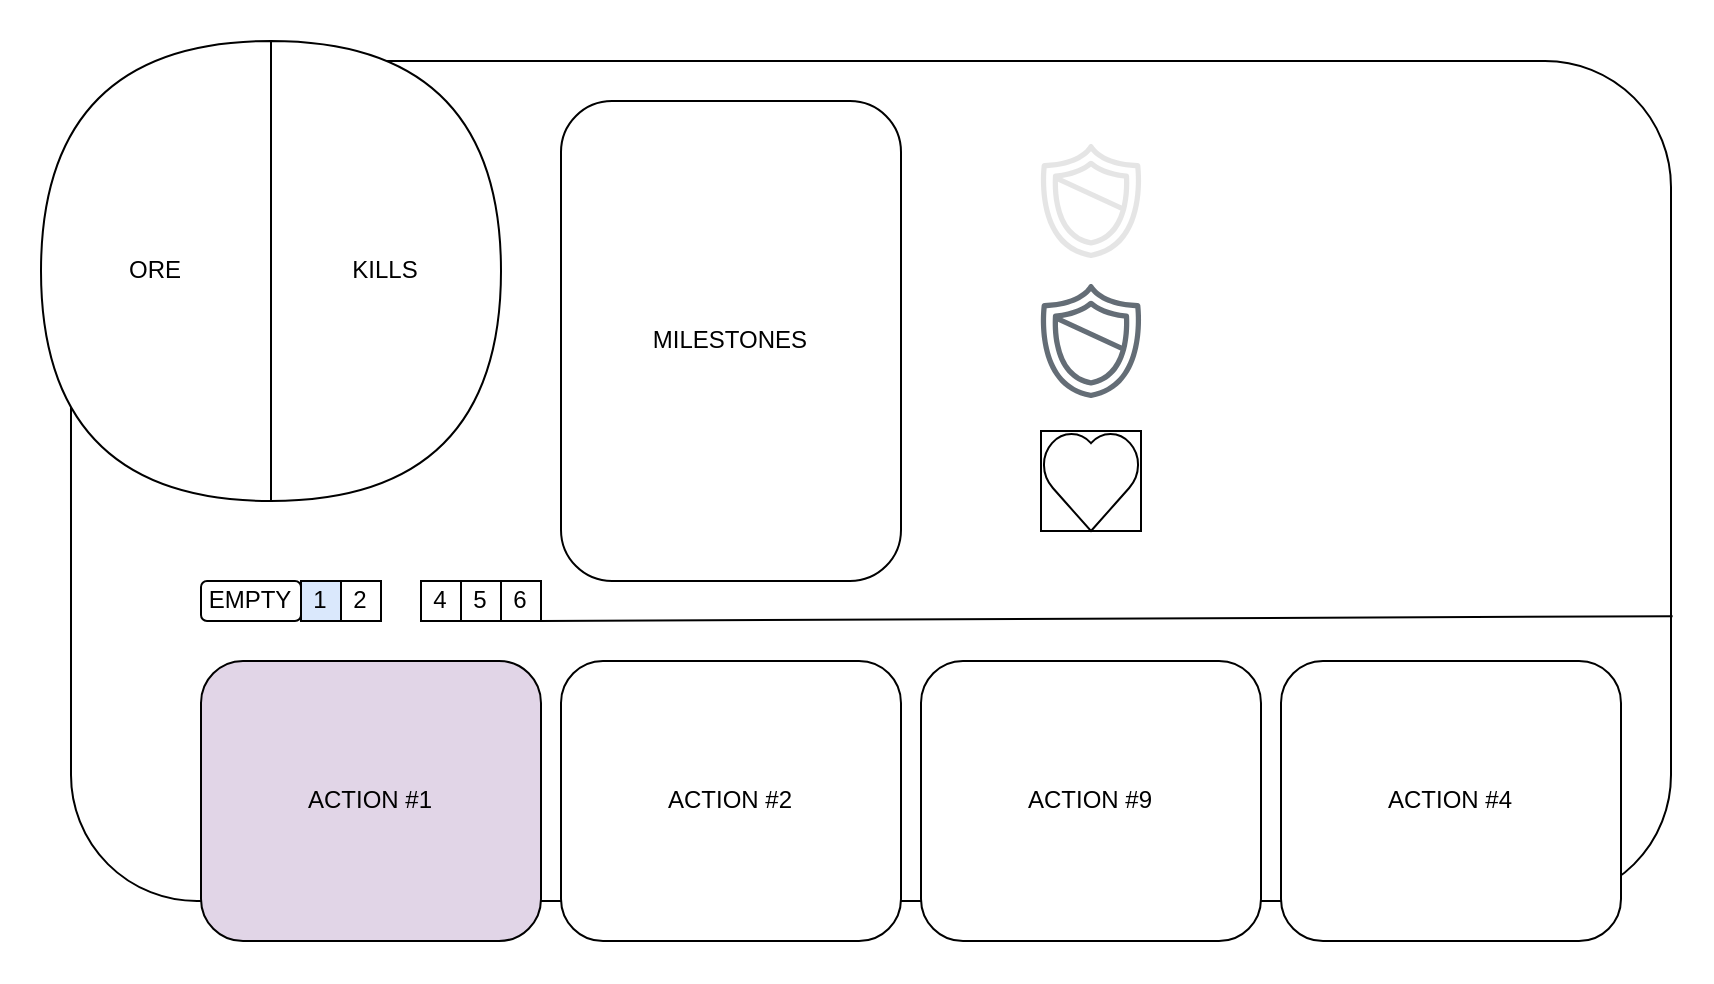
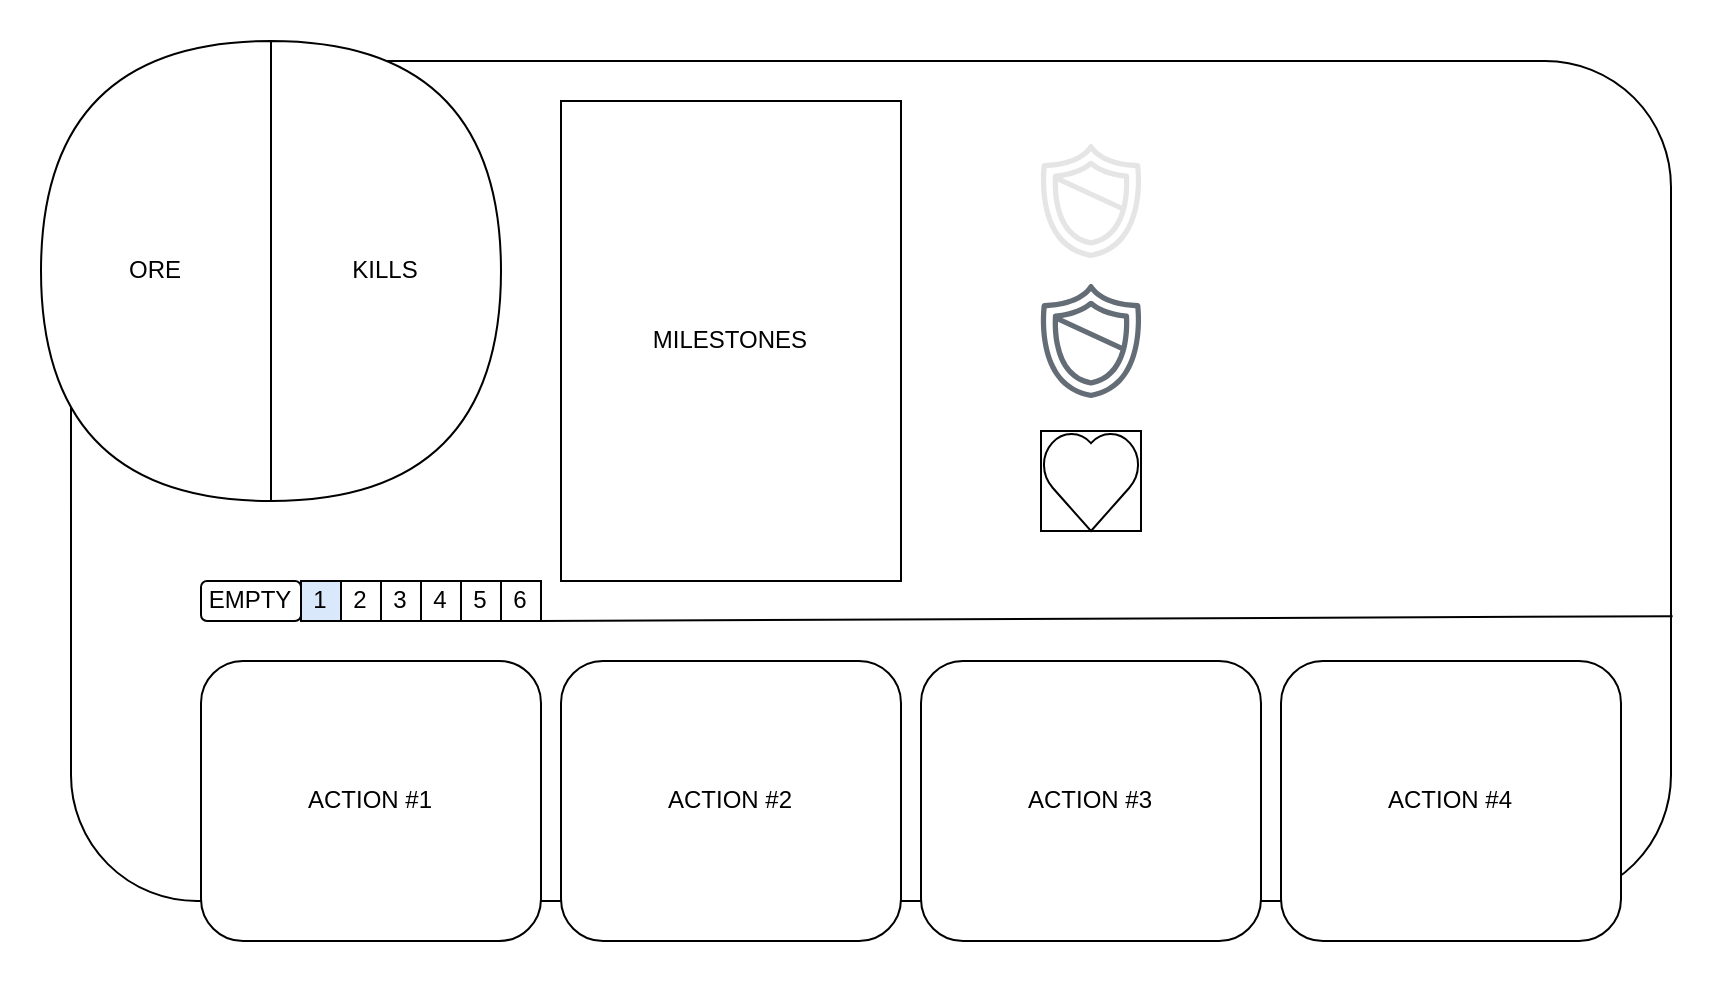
  <mxCell id="0" />
  <mxCell id="1" parent="0" />
  <mxCell id="2" value="" style="rounded=1;whiteSpace=wrap;html=1;movable=1;resizable=1;rotatable=1;deletable=1;editable=1;locked=0;connectable=1;" parent="1" vertex="1"><mxGeometry x="35" y="30" width="800" height="420" as="geometry" /></mxCell>
- <mxCell id="3" value="ACTION #1" style="rounded=1;whiteSpace=wrap;html=1;fillColor=#e1d5e7;" vertex="1" parent="1"><mxGeometry x="100" y="330" width="170" height="140" as="geometry" /></mxCell>
+ <mxCell id="3" value="ACTION #1" style="rounded=1;whiteSpace=wrap;html=1;" vertex="1" parent="1"><mxGeometry x="100" y="330" width="170" height="140" as="geometry" /></mxCell>
  <mxCell id="4" value="ACTION #2" style="rounded=1;whiteSpace=wrap;html=1;" vertex="1" parent="1"><mxGeometry x="280" y="330" width="170" height="140" as="geometry" /></mxCell>
- <mxCell id="5" value="ACTION #9" style="rounded=1;whiteSpace=wrap;html=1;" vertex="1" parent="1"><mxGeometry x="460" y="330" width="170" height="140" as="geometry" /></mxCell>
+ <mxCell id="5" value="ACTION #3" style="rounded=1;whiteSpace=wrap;html=1;" vertex="1" parent="1"><mxGeometry x="460" y="330" width="170" height="140" as="geometry" /></mxCell>
  <mxCell id="6" value="ACTION #4" style="rounded=1;whiteSpace=wrap;html=1;" vertex="1" parent="1"><mxGeometry x="640" y="330" width="170" height="140" as="geometry" /></mxCell>
- <mxCell id="7" value="MILESTONES" style="rounded=1;whiteSpace=wrap;html=1;" vertex="1" parent="1"><mxGeometry x="280" y="50" width="170" height="240" as="geometry" /></mxCell>
+ <mxCell id="7" value="MILESTONES" style="whiteSpace=wrap;html=1;rounded=0;" vertex="1" parent="1"><mxGeometry x="280" y="50" width="170" height="240" as="geometry" /></mxCell>
  <mxCell id="8" value="" style="group;rounded=1;" vertex="1" connectable="0" parent="1"><mxGeometry x="100" y="290" width="170" height="20" as="geometry" /></mxCell>
  <mxCell id="9" value="2" style="rounded=0;whiteSpace=wrap;html=1;" vertex="1" parent="8"><mxGeometry x="70" width="20" height="20" as="geometry" /></mxCell>
+ <mxCell id="10" value="3" style="rounded=0;whiteSpace=wrap;html=1;" vertex="1" parent="8"><mxGeometry x="90" width="20" height="20" as="geometry" /></mxCell>
  <mxCell id="11" value="4" style="rounded=0;whiteSpace=wrap;html=1;" vertex="1" parent="8"><mxGeometry x="110" width="20" height="20" as="geometry" /></mxCell>
  <mxCell id="12" value="5" style="rounded=0;whiteSpace=wrap;html=1;" vertex="1" parent="8"><mxGeometry x="130" width="20" height="20" as="geometry" /></mxCell>
  <mxCell id="13" value="6" style="rounded=0;whiteSpace=wrap;html=1;" vertex="1" parent="8"><mxGeometry x="150" width="20" height="20" as="geometry" /></mxCell>
  <mxCell id="14" value="1" style="rounded=0;whiteSpace=wrap;html=1;fillColor=#dae8fc;" vertex="1" parent="8"><mxGeometry x="50" width="20" height="20" as="geometry" /></mxCell>
  <mxCell id="15" value="EMPTY" style="rounded=1;whiteSpace=wrap;html=1;" vertex="1" parent="8"><mxGeometry width="50" height="20" as="geometry" /></mxCell>
  <mxCell id="16" value="" style="group;rounded=0;glass=0;strokeColor=default;strokeWidth=1;perimeterSpacing=0;" vertex="1" connectable="0" parent="1"><mxGeometry x="520" y="215" width="50" height="50" as="geometry" /></mxCell>
  <mxCell id="17" value="" style="verticalLabelPosition=bottom;verticalAlign=top;html=1;shape=mxgraph.basic.heart" vertex="1" parent="16"><mxGeometry width="50" height="50" as="geometry" /></mxCell>
  <mxCell id="18" value="" style="group" vertex="1" connectable="0" parent="1"><mxGeometry x="20" y="20" width="230" height="230" as="geometry" /></mxCell>
  <mxCell id="19" value="KILLS" style="shape=or;whiteSpace=wrap;html=1;" vertex="1" parent="18"><mxGeometry x="115.0" width="115.0" height="230.0" as="geometry" /></mxCell>
  <mxCell id="20" value="ORE" style="shape=or;whiteSpace=wrap;html=1;flipH=1;" vertex="1" parent="18"><mxGeometry width="115.0" height="230.0" as="geometry" /></mxCell>
  <mxCell id="21" value="" style="sketch=0;outlineConnect=0;fontColor=#232F3E;gradientColor=none;fillColor=#232F3D;strokeColor=none;dashed=0;verticalLabelPosition=bottom;verticalAlign=top;align=center;html=1;fontSize=12;fontStyle=0;aspect=fixed;pointerEvents=1;shape=mxgraph.aws4.shield2;opacity=70;" vertex="1" parent="1"><mxGeometry x="515" y="140" width="60" height="60" as="geometry" /></mxCell>
  <mxCell id="22" value="" style="sketch=0;outlineConnect=0;fontColor=#232F3E;gradientColor=none;fillColor=#000000;strokeColor=none;dashed=0;verticalLabelPosition=bottom;verticalAlign=top;align=center;html=1;fontSize=12;fontStyle=0;aspect=fixed;pointerEvents=1;shape=mxgraph.aws4.shield2;gradientDirection=west;opacity=10;" vertex="1" parent="1"><mxGeometry x="515" y="70" width="60" height="60" as="geometry" /></mxCell>
  <mxCell id="23" value="" style="endArrow=none;html=1;rounded=0;entryX=1.001;entryY=0.661;entryDx=0;entryDy=0;entryPerimeter=0;" edge="1" parent="1" target="2"><mxGeometry width="50" height="50" relative="1" as="geometry"><mxPoint x="270" y="310" as="sourcePoint" /><mxPoint x="510" y="205" as="targetPoint" /></mxGeometry></mxCell>
